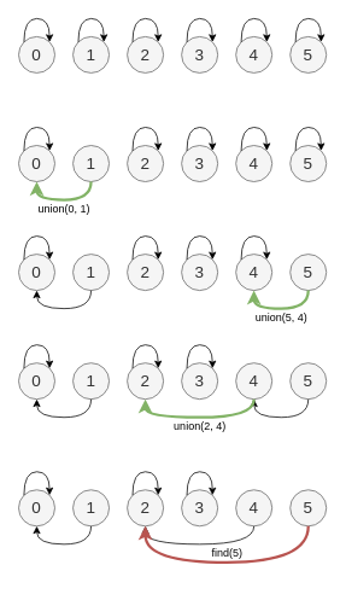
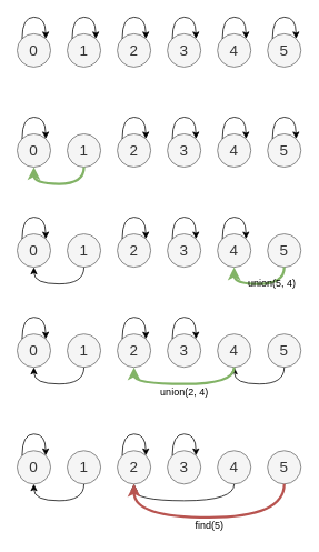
  <mxCell id="0" />
  <mxCell id="1" parent="0" />
  <mxCell id="2" value="" style="group" parent="1" vertex="1" connectable="0"><mxGeometry x="20" y="20" width="40" height="60" as="geometry" /></mxCell>
  <mxCell id="3" value="0" style="ellipse;whiteSpace=wrap;html=1;aspect=fixed;fillColor=#f5f5f5;strokeColor=#666666;fontColor=#333333;fontSize=18;" parent="2" vertex="1"><mxGeometry y="20" width="40" height="40" as="geometry" /></mxCell>
  <mxCell id="4" style="edgeStyle=orthogonalEdgeStyle;rounded=0;orthogonalLoop=1;jettySize=auto;html=1;exitX=0;exitY=0;exitDx=0;exitDy=0;entryX=1;entryY=0;entryDx=0;entryDy=0;elbow=vertical;curved=1;" parent="2" source="3" target="3" edge="1"><mxGeometry relative="1" as="geometry"><Array as="points"><mxPoint x="6" /><mxPoint x="34" /></Array></mxGeometry></mxCell>
  <mxCell id="5" value="" style="group" parent="1" vertex="1" connectable="0"><mxGeometry x="80" y="20" width="40" height="60" as="geometry" /></mxCell>
  <mxCell id="6" value="1" style="ellipse;whiteSpace=wrap;html=1;aspect=fixed;fillColor=#f5f5f5;strokeColor=#666666;fontColor=#333333;fontSize=18;" parent="5" vertex="1"><mxGeometry y="20" width="40" height="40" as="geometry" /></mxCell>
  <mxCell id="7" style="edgeStyle=orthogonalEdgeStyle;rounded=0;orthogonalLoop=1;jettySize=auto;html=1;exitX=0;exitY=0;exitDx=0;exitDy=0;entryX=1;entryY=0;entryDx=0;entryDy=0;elbow=vertical;curved=1;" parent="5" source="6" target="6" edge="1"><mxGeometry relative="1" as="geometry"><Array as="points"><mxPoint x="6" /><mxPoint x="34" /></Array></mxGeometry></mxCell>
  <mxCell id="8" value="" style="group" parent="1" vertex="1" connectable="0"><mxGeometry x="140" y="20" width="40" height="60" as="geometry" /></mxCell>
  <mxCell id="9" value="2" style="ellipse;whiteSpace=wrap;html=1;aspect=fixed;fillColor=#f5f5f5;strokeColor=#666666;fontColor=#333333;fontSize=18;" parent="8" vertex="1"><mxGeometry y="20" width="40" height="40" as="geometry" /></mxCell>
  <mxCell id="10" style="edgeStyle=orthogonalEdgeStyle;rounded=0;orthogonalLoop=1;jettySize=auto;html=1;exitX=0;exitY=0;exitDx=0;exitDy=0;entryX=1;entryY=0;entryDx=0;entryDy=0;elbow=vertical;curved=1;" parent="8" source="9" target="9" edge="1"><mxGeometry relative="1" as="geometry"><Array as="points"><mxPoint x="6" /><mxPoint x="34" /></Array></mxGeometry></mxCell>
  <mxCell id="11" value="" style="group" parent="1" vertex="1" connectable="0"><mxGeometry x="200" y="20" width="40" height="60" as="geometry" /></mxCell>
  <mxCell id="12" value="3" style="ellipse;whiteSpace=wrap;html=1;aspect=fixed;fillColor=#f5f5f5;strokeColor=#666666;fontColor=#333333;fontSize=18;" parent="11" vertex="1"><mxGeometry y="20" width="40" height="40" as="geometry" /></mxCell>
  <mxCell id="13" style="edgeStyle=orthogonalEdgeStyle;rounded=0;orthogonalLoop=1;jettySize=auto;html=1;exitX=0;exitY=0;exitDx=0;exitDy=0;entryX=1;entryY=0;entryDx=0;entryDy=0;elbow=vertical;curved=1;" parent="11" source="12" target="12" edge="1"><mxGeometry relative="1" as="geometry"><Array as="points"><mxPoint x="6" /><mxPoint x="34" /></Array></mxGeometry></mxCell>
  <mxCell id="14" value="" style="group" parent="1" vertex="1" connectable="0"><mxGeometry x="260" y="20" width="40" height="60" as="geometry" /></mxCell>
  <mxCell id="15" value="4" style="ellipse;whiteSpace=wrap;html=1;aspect=fixed;fillColor=#f5f5f5;strokeColor=#666666;fontColor=#333333;fontSize=18;" parent="14" vertex="1"><mxGeometry y="20" width="40" height="40" as="geometry" /></mxCell>
  <mxCell id="16" style="edgeStyle=orthogonalEdgeStyle;rounded=0;orthogonalLoop=1;jettySize=auto;html=1;exitX=0;exitY=0;exitDx=0;exitDy=0;entryX=1;entryY=0;entryDx=0;entryDy=0;elbow=vertical;curved=1;" parent="14" source="15" target="15" edge="1"><mxGeometry relative="1" as="geometry"><Array as="points"><mxPoint x="6" /><mxPoint x="34" /></Array></mxGeometry></mxCell>
  <mxCell id="17" value="" style="group" parent="1" vertex="1" connectable="0"><mxGeometry x="320" y="20" width="40" height="60" as="geometry" /></mxCell>
  <mxCell id="18" value="5" style="ellipse;whiteSpace=wrap;html=1;aspect=fixed;fillColor=#f5f5f5;strokeColor=#666666;fontColor=#333333;fontSize=18;" parent="17" vertex="1"><mxGeometry y="20" width="40" height="40" as="geometry" /></mxCell>
  <mxCell id="19" style="edgeStyle=orthogonalEdgeStyle;rounded=0;orthogonalLoop=1;jettySize=auto;html=1;exitX=0;exitY=0;exitDx=0;exitDy=0;entryX=1;entryY=0;entryDx=0;entryDy=0;elbow=vertical;curved=1;" parent="17" source="18" target="18" edge="1"><mxGeometry relative="1" as="geometry"><Array as="points"><mxPoint x="6" /><mxPoint x="34" /></Array></mxGeometry></mxCell>
  <mxCell id="20" value="" style="group" parent="1" vertex="1" connectable="0"><mxGeometry x="20" y="140" width="40" height="60" as="geometry" /></mxCell>
  <mxCell id="21" value="0" style="ellipse;whiteSpace=wrap;html=1;aspect=fixed;fillColor=#f5f5f5;strokeColor=#666666;fontColor=#333333;fontSize=18;" parent="20" vertex="1"><mxGeometry y="20" width="40" height="40" as="geometry" /></mxCell>
  <mxCell id="22" style="edgeStyle=orthogonalEdgeStyle;rounded=0;orthogonalLoop=1;jettySize=auto;html=1;exitX=0;exitY=0;exitDx=0;exitDy=0;entryX=1;entryY=0;entryDx=0;entryDy=0;elbow=vertical;curved=1;" parent="20" source="21" target="21" edge="1"><mxGeometry relative="1" as="geometry"><Array as="points"><mxPoint x="6" /><mxPoint x="34" /></Array></mxGeometry></mxCell>
  <mxCell id="23" value="" style="group" parent="1" vertex="1" connectable="0"><mxGeometry x="80" y="140" width="40" height="60" as="geometry" /></mxCell>
  <mxCell id="24" value="1" style="ellipse;whiteSpace=wrap;html=1;aspect=fixed;fillColor=#f5f5f5;strokeColor=#666666;fontColor=#333333;fontSize=18;" parent="23" vertex="1"><mxGeometry y="20" width="40" height="40" as="geometry" /></mxCell>
  <mxCell id="25" style="edgeStyle=orthogonalEdgeStyle;rounded=0;orthogonalLoop=1;jettySize=auto;html=1;exitX=0.5;exitY=1;exitDx=0;exitDy=0;entryX=0.5;entryY=1;entryDx=0;entryDy=0;fontSize=18;curved=1;fillColor=#d5e8d4;strokeColor=#82b366;strokeWidth=3;" parent="1" source="24" target="21" edge="1"><mxGeometry relative="1" as="geometry" /></mxCell>
  <mxCell id="26" value="" style="group" parent="1" vertex="1" connectable="0"><mxGeometry x="140" y="140" width="40" height="60" as="geometry" /></mxCell>
  <mxCell id="27" value="2" style="ellipse;whiteSpace=wrap;html=1;aspect=fixed;fillColor=#f5f5f5;strokeColor=#666666;fontColor=#333333;fontSize=18;" parent="26" vertex="1"><mxGeometry y="20" width="40" height="40" as="geometry" /></mxCell>
  <mxCell id="28" style="edgeStyle=orthogonalEdgeStyle;rounded=0;orthogonalLoop=1;jettySize=auto;html=1;exitX=0;exitY=0;exitDx=0;exitDy=0;entryX=1;entryY=0;entryDx=0;entryDy=0;elbow=vertical;curved=1;" parent="26" source="27" target="27" edge="1"><mxGeometry relative="1" as="geometry"><Array as="points"><mxPoint x="6" /><mxPoint x="34" /></Array></mxGeometry></mxCell>
  <mxCell id="29" value="" style="group" parent="1" vertex="1" connectable="0"><mxGeometry x="200" y="140" width="40" height="60" as="geometry" /></mxCell>
  <mxCell id="30" value="3" style="ellipse;whiteSpace=wrap;html=1;aspect=fixed;fillColor=#f5f5f5;strokeColor=#666666;fontColor=#333333;fontSize=18;" parent="29" vertex="1"><mxGeometry y="20" width="40" height="40" as="geometry" /></mxCell>
  <mxCell id="31" style="edgeStyle=orthogonalEdgeStyle;rounded=0;orthogonalLoop=1;jettySize=auto;html=1;exitX=0;exitY=0;exitDx=0;exitDy=0;entryX=1;entryY=0;entryDx=0;entryDy=0;elbow=vertical;curved=1;" parent="29" source="30" target="30" edge="1"><mxGeometry relative="1" as="geometry"><Array as="points"><mxPoint x="6" /><mxPoint x="34" /></Array></mxGeometry></mxCell>
  <mxCell id="32" value="" style="group" parent="1" vertex="1" connectable="0"><mxGeometry x="260" y="140" width="40" height="60" as="geometry" /></mxCell>
  <mxCell id="33" value="4" style="ellipse;whiteSpace=wrap;html=1;aspect=fixed;fillColor=#f5f5f5;strokeColor=#666666;fontColor=#333333;fontSize=18;" parent="32" vertex="1"><mxGeometry y="20" width="40" height="40" as="geometry" /></mxCell>
  <mxCell id="34" style="edgeStyle=orthogonalEdgeStyle;rounded=0;orthogonalLoop=1;jettySize=auto;html=1;exitX=0;exitY=0;exitDx=0;exitDy=0;entryX=1;entryY=0;entryDx=0;entryDy=0;elbow=vertical;curved=1;" parent="32" source="33" target="33" edge="1"><mxGeometry relative="1" as="geometry"><Array as="points"><mxPoint x="6" /><mxPoint x="34" /></Array></mxGeometry></mxCell>
  <mxCell id="35" value="" style="group" parent="1" vertex="1" connectable="0"><mxGeometry x="320" y="140" width="40" height="60" as="geometry" /></mxCell>
  <mxCell id="36" value="5" style="ellipse;whiteSpace=wrap;html=1;aspect=fixed;fillColor=#f5f5f5;strokeColor=#666666;fontColor=#333333;fontSize=18;" parent="35" vertex="1"><mxGeometry y="20" width="40" height="40" as="geometry" /></mxCell>
  <mxCell id="37" style="edgeStyle=orthogonalEdgeStyle;rounded=0;orthogonalLoop=1;jettySize=auto;html=1;exitX=0;exitY=0;exitDx=0;exitDy=0;entryX=1;entryY=0;entryDx=0;entryDy=0;elbow=vertical;curved=1;" parent="35" source="36" target="36" edge="1"><mxGeometry relative="1" as="geometry"><Array as="points"><mxPoint x="6" /><mxPoint x="34" /></Array></mxGeometry></mxCell>
  <mxCell id="38" value="" style="group" parent="1" vertex="1" connectable="0"><mxGeometry x="20" y="260" width="40" height="60" as="geometry" /></mxCell>
  <mxCell id="39" value="0" style="ellipse;whiteSpace=wrap;html=1;aspect=fixed;fillColor=#f5f5f5;strokeColor=#666666;fontColor=#333333;fontSize=18;" parent="38" vertex="1"><mxGeometry y="20" width="40" height="40" as="geometry" /></mxCell>
  <mxCell id="40" style="edgeStyle=orthogonalEdgeStyle;rounded=0;orthogonalLoop=1;jettySize=auto;html=1;exitX=0;exitY=0;exitDx=0;exitDy=0;entryX=1;entryY=0;entryDx=0;entryDy=0;elbow=vertical;curved=1;" parent="38" source="39" target="39" edge="1"><mxGeometry relative="1" as="geometry"><Array as="points"><mxPoint x="6" /><mxPoint x="34" /></Array></mxGeometry></mxCell>
  <mxCell id="41" value="" style="group" parent="1" vertex="1" connectable="0"><mxGeometry x="80" y="260" width="40" height="60" as="geometry" /></mxCell>
  <mxCell id="42" value="1" style="ellipse;whiteSpace=wrap;html=1;aspect=fixed;fillColor=#f5f5f5;strokeColor=#666666;fontColor=#333333;fontSize=18;" parent="41" vertex="1"><mxGeometry y="20" width="40" height="40" as="geometry" /></mxCell>
  <mxCell id="43" style="edgeStyle=orthogonalEdgeStyle;rounded=0;orthogonalLoop=1;jettySize=auto;html=1;exitX=0.5;exitY=1;exitDx=0;exitDy=0;entryX=0.5;entryY=1;entryDx=0;entryDy=0;fontSize=18;curved=1;" parent="1" source="42" target="39" edge="1"><mxGeometry relative="1" as="geometry" /></mxCell>
  <mxCell id="44" value="" style="group" parent="1" vertex="1" connectable="0"><mxGeometry x="140" y="260" width="40" height="60" as="geometry" /></mxCell>
  <mxCell id="45" value="2" style="ellipse;whiteSpace=wrap;html=1;aspect=fixed;fillColor=#f5f5f5;strokeColor=#666666;fontColor=#333333;fontSize=18;" parent="44" vertex="1"><mxGeometry y="20" width="40" height="40" as="geometry" /></mxCell>
  <mxCell id="46" style="edgeStyle=orthogonalEdgeStyle;rounded=0;orthogonalLoop=1;jettySize=auto;html=1;exitX=0;exitY=0;exitDx=0;exitDy=0;entryX=1;entryY=0;entryDx=0;entryDy=0;elbow=vertical;curved=1;" parent="44" source="45" target="45" edge="1"><mxGeometry relative="1" as="geometry"><Array as="points"><mxPoint x="6" /><mxPoint x="34" /></Array></mxGeometry></mxCell>
  <mxCell id="47" value="" style="group" parent="1" vertex="1" connectable="0"><mxGeometry x="200" y="260" width="40" height="60" as="geometry" /></mxCell>
  <mxCell id="48" value="3" style="ellipse;whiteSpace=wrap;html=1;aspect=fixed;fillColor=#f5f5f5;strokeColor=#666666;fontColor=#333333;fontSize=18;" parent="47" vertex="1"><mxGeometry y="20" width="40" height="40" as="geometry" /></mxCell>
  <mxCell id="49" style="edgeStyle=orthogonalEdgeStyle;rounded=0;orthogonalLoop=1;jettySize=auto;html=1;exitX=0;exitY=0;exitDx=0;exitDy=0;entryX=1;entryY=0;entryDx=0;entryDy=0;elbow=vertical;curved=1;" parent="47" source="48" target="48" edge="1"><mxGeometry relative="1" as="geometry"><Array as="points"><mxPoint x="6" /><mxPoint x="34" /></Array></mxGeometry></mxCell>
  <mxCell id="50" value="" style="group" parent="1" vertex="1" connectable="0"><mxGeometry x="260" y="260" width="40" height="60" as="geometry" /></mxCell>
  <mxCell id="51" value="4" style="ellipse;whiteSpace=wrap;html=1;aspect=fixed;fillColor=#f5f5f5;strokeColor=#666666;fontColor=#333333;fontSize=18;" parent="50" vertex="1"><mxGeometry y="20" width="40" height="40" as="geometry" /></mxCell>
  <mxCell id="52" style="edgeStyle=orthogonalEdgeStyle;rounded=0;orthogonalLoop=1;jettySize=auto;html=1;exitX=0;exitY=0;exitDx=0;exitDy=0;entryX=1;entryY=0;entryDx=0;entryDy=0;elbow=vertical;curved=1;" parent="50" source="51" target="51" edge="1"><mxGeometry relative="1" as="geometry"><Array as="points"><mxPoint x="6" /><mxPoint x="34" /></Array></mxGeometry></mxCell>
  <mxCell id="53" value="" style="group" parent="1" vertex="1" connectable="0"><mxGeometry x="320" y="260" width="40" height="60" as="geometry" /></mxCell>
  <mxCell id="54" value="5" style="ellipse;whiteSpace=wrap;html=1;aspect=fixed;fillColor=#f5f5f5;strokeColor=#666666;fontColor=#333333;fontSize=18;" parent="53" vertex="1"><mxGeometry y="20" width="40" height="40" as="geometry" /></mxCell>
  <mxCell id="55" style="edgeStyle=orthogonalEdgeStyle;curved=1;rounded=0;orthogonalLoop=1;jettySize=auto;html=1;exitX=0.5;exitY=1;exitDx=0;exitDy=0;entryX=0.5;entryY=1;entryDx=0;entryDy=0;fontSize=18;fillColor=#d5e8d4;strokeColor=#82b366;strokeWidth=3;" parent="1" source="54" target="51" edge="1"><mxGeometry relative="1" as="geometry" /></mxCell>
  <mxCell id="56" value="" style="group" parent="1" vertex="1" connectable="0"><mxGeometry x="20" y="380" width="40" height="60" as="geometry" /></mxCell>
  <mxCell id="57" value="0" style="ellipse;whiteSpace=wrap;html=1;aspect=fixed;fillColor=#f5f5f5;strokeColor=#666666;fontColor=#333333;fontSize=18;" parent="56" vertex="1"><mxGeometry y="20" width="40" height="40" as="geometry" /></mxCell>
  <mxCell id="58" style="edgeStyle=orthogonalEdgeStyle;rounded=0;orthogonalLoop=1;jettySize=auto;html=1;exitX=0;exitY=0;exitDx=0;exitDy=0;entryX=1;entryY=0;entryDx=0;entryDy=0;elbow=vertical;curved=1;" parent="56" source="57" target="57" edge="1"><mxGeometry relative="1" as="geometry"><Array as="points"><mxPoint x="6" /><mxPoint x="34" /></Array></mxGeometry></mxCell>
  <mxCell id="59" value="" style="group" parent="1" vertex="1" connectable="0"><mxGeometry x="80" y="380" width="40" height="60" as="geometry" /></mxCell>
  <mxCell id="60" value="1" style="ellipse;whiteSpace=wrap;html=1;aspect=fixed;fillColor=#f5f5f5;strokeColor=#666666;fontColor=#333333;fontSize=18;" parent="59" vertex="1"><mxGeometry y="20" width="40" height="40" as="geometry" /></mxCell>
  <mxCell id="61" style="edgeStyle=orthogonalEdgeStyle;rounded=0;orthogonalLoop=1;jettySize=auto;html=1;exitX=0.5;exitY=1;exitDx=0;exitDy=0;entryX=0.5;entryY=1;entryDx=0;entryDy=0;fontSize=18;curved=1;" parent="1" source="60" target="57" edge="1"><mxGeometry relative="1" as="geometry" /></mxCell>
  <mxCell id="62" value="" style="group" parent="1" vertex="1" connectable="0"><mxGeometry x="140" y="380" width="40" height="60" as="geometry" /></mxCell>
  <mxCell id="63" value="2" style="ellipse;whiteSpace=wrap;html=1;aspect=fixed;fillColor=#f5f5f5;strokeColor=#666666;fontColor=#333333;fontSize=18;" parent="62" vertex="1"><mxGeometry y="20" width="40" height="40" as="geometry" /></mxCell>
  <mxCell id="64" style="edgeStyle=orthogonalEdgeStyle;rounded=0;orthogonalLoop=1;jettySize=auto;html=1;exitX=0;exitY=0;exitDx=0;exitDy=0;entryX=1;entryY=0;entryDx=0;entryDy=0;elbow=vertical;curved=1;" parent="62" source="63" target="63" edge="1"><mxGeometry relative="1" as="geometry"><Array as="points"><mxPoint x="6" /><mxPoint x="34" /></Array></mxGeometry></mxCell>
  <mxCell id="65" value="" style="group" parent="1" vertex="1" connectable="0"><mxGeometry x="200" y="380" width="40" height="60" as="geometry" /></mxCell>
  <mxCell id="66" value="3" style="ellipse;whiteSpace=wrap;html=1;aspect=fixed;fillColor=#f5f5f5;strokeColor=#666666;fontColor=#333333;fontSize=18;" parent="65" vertex="1"><mxGeometry y="20" width="40" height="40" as="geometry" /></mxCell>
  <mxCell id="67" style="edgeStyle=orthogonalEdgeStyle;rounded=0;orthogonalLoop=1;jettySize=auto;html=1;exitX=0;exitY=0;exitDx=0;exitDy=0;entryX=1;entryY=0;entryDx=0;entryDy=0;elbow=vertical;curved=1;" parent="65" source="66" target="66" edge="1"><mxGeometry relative="1" as="geometry"><Array as="points"><mxPoint x="6" /><mxPoint x="34" /></Array></mxGeometry></mxCell>
  <mxCell id="68" value="" style="group" parent="1" vertex="1" connectable="0"><mxGeometry x="260" y="380" width="40" height="60" as="geometry" /></mxCell>
  <mxCell id="69" value="4" style="ellipse;whiteSpace=wrap;html=1;aspect=fixed;fillColor=#f5f5f5;strokeColor=#666666;fontColor=#333333;fontSize=18;" parent="68" vertex="1"><mxGeometry y="20" width="40" height="40" as="geometry" /></mxCell>
  <mxCell id="70" value="" style="group" parent="1" vertex="1" connectable="0"><mxGeometry x="320" y="380" width="40" height="60" as="geometry" /></mxCell>
  <mxCell id="71" value="5" style="ellipse;whiteSpace=wrap;html=1;aspect=fixed;fillColor=#f5f5f5;strokeColor=#666666;fontColor=#333333;fontSize=18;" parent="70" vertex="1"><mxGeometry y="20" width="40" height="40" as="geometry" /></mxCell>
  <mxCell id="72" style="edgeStyle=orthogonalEdgeStyle;curved=1;rounded=0;orthogonalLoop=1;jettySize=auto;html=1;exitX=0.5;exitY=1;exitDx=0;exitDy=0;entryX=0.5;entryY=1;entryDx=0;entryDy=0;fontSize=18;" parent="1" source="71" target="69" edge="1"><mxGeometry relative="1" as="geometry" /></mxCell>
  <mxCell id="73" style="edgeStyle=orthogonalEdgeStyle;curved=1;rounded=0;orthogonalLoop=1;jettySize=auto;html=1;exitX=0.5;exitY=1;exitDx=0;exitDy=0;entryX=0.5;entryY=1;entryDx=0;entryDy=0;fontSize=18;fillColor=#d5e8d4;strokeColor=#82b366;strokeWidth=3;" parent="1" source="69" target="63" edge="1"><mxGeometry relative="1" as="geometry" /></mxCell>
  <mxCell id="74" value="" style="group" parent="1" vertex="1" connectable="0"><mxGeometry x="20" y="520" width="40" height="60" as="geometry" /></mxCell>
  <mxCell id="75" value="0" style="ellipse;whiteSpace=wrap;html=1;aspect=fixed;fillColor=#f5f5f5;strokeColor=#666666;fontColor=#333333;fontSize=18;" parent="74" vertex="1"><mxGeometry y="20" width="40" height="40" as="geometry" /></mxCell>
  <mxCell id="76" style="edgeStyle=orthogonalEdgeStyle;rounded=0;orthogonalLoop=1;jettySize=auto;html=1;exitX=0;exitY=0;exitDx=0;exitDy=0;entryX=1;entryY=0;entryDx=0;entryDy=0;elbow=vertical;curved=1;" parent="74" source="75" target="75" edge="1"><mxGeometry relative="1" as="geometry"><Array as="points"><mxPoint x="6" /><mxPoint x="34" /></Array></mxGeometry></mxCell>
  <mxCell id="77" value="" style="group" parent="1" vertex="1" connectable="0"><mxGeometry x="80" y="520" width="40" height="60" as="geometry" /></mxCell>
  <mxCell id="78" value="1" style="ellipse;whiteSpace=wrap;html=1;aspect=fixed;fillColor=#f5f5f5;strokeColor=#666666;fontColor=#333333;fontSize=18;" parent="77" vertex="1"><mxGeometry y="20" width="40" height="40" as="geometry" /></mxCell>
  <mxCell id="79" style="edgeStyle=orthogonalEdgeStyle;rounded=0;orthogonalLoop=1;jettySize=auto;html=1;exitX=0.5;exitY=1;exitDx=0;exitDy=0;entryX=0.5;entryY=1;entryDx=0;entryDy=0;fontSize=18;curved=1;" parent="1" source="78" target="75" edge="1"><mxGeometry relative="1" as="geometry" /></mxCell>
  <mxCell id="80" value="" style="group" parent="1" vertex="1" connectable="0"><mxGeometry x="140" y="520" width="40" height="60" as="geometry" /></mxCell>
  <mxCell id="81" value="2" style="ellipse;whiteSpace=wrap;html=1;aspect=fixed;fillColor=#f5f5f5;strokeColor=#666666;fontColor=#333333;fontSize=18;" parent="80" vertex="1"><mxGeometry y="20" width="40" height="40" as="geometry" /></mxCell>
  <mxCell id="82" style="edgeStyle=orthogonalEdgeStyle;rounded=0;orthogonalLoop=1;jettySize=auto;html=1;exitX=0;exitY=0;exitDx=0;exitDy=0;entryX=1;entryY=0;entryDx=0;entryDy=0;elbow=vertical;curved=1;" parent="80" source="81" target="81" edge="1"><mxGeometry relative="1" as="geometry"><Array as="points"><mxPoint x="6" /><mxPoint x="34" /></Array></mxGeometry></mxCell>
  <mxCell id="83" value="" style="group" parent="1" vertex="1" connectable="0"><mxGeometry x="200" y="520" width="40" height="60" as="geometry" /></mxCell>
  <mxCell id="84" value="3" style="ellipse;whiteSpace=wrap;html=1;aspect=fixed;fillColor=#f5f5f5;strokeColor=#666666;fontColor=#333333;fontSize=18;" parent="83" vertex="1"><mxGeometry y="20" width="40" height="40" as="geometry" /></mxCell>
  <mxCell id="85" style="edgeStyle=orthogonalEdgeStyle;rounded=0;orthogonalLoop=1;jettySize=auto;html=1;exitX=0;exitY=0;exitDx=0;exitDy=0;entryX=1;entryY=0;entryDx=0;entryDy=0;elbow=vertical;curved=1;" parent="83" source="84" target="84" edge="1"><mxGeometry relative="1" as="geometry"><Array as="points"><mxPoint x="6" /><mxPoint x="34" /></Array></mxGeometry></mxCell>
  <mxCell id="86" value="" style="group" parent="1" vertex="1" connectable="0"><mxGeometry x="260" y="520" width="40" height="60" as="geometry" /></mxCell>
  <mxCell id="87" value="4" style="ellipse;whiteSpace=wrap;html=1;aspect=fixed;fillColor=#f5f5f5;strokeColor=#666666;fontColor=#333333;fontSize=18;" parent="86" vertex="1"><mxGeometry y="20" width="40" height="40" as="geometry" /></mxCell>
  <mxCell id="88" value="" style="group" parent="1" vertex="1" connectable="0"><mxGeometry x="320" y="520" width="40" height="60" as="geometry" /></mxCell>
  <mxCell id="89" value="5" style="ellipse;whiteSpace=wrap;html=1;aspect=fixed;fillColor=#f5f5f5;strokeColor=#666666;fontColor=#333333;fontSize=18;" parent="88" vertex="1"><mxGeometry y="20" width="40" height="40" as="geometry" /></mxCell>
  <mxCell id="90" style="edgeStyle=orthogonalEdgeStyle;curved=1;rounded=0;orthogonalLoop=1;jettySize=auto;html=1;exitX=0.5;exitY=1;exitDx=0;exitDy=0;entryX=0.5;entryY=1;entryDx=0;entryDy=0;fontSize=18;" parent="1" source="87" target="81" edge="1"><mxGeometry relative="1" as="geometry" /></mxCell>
  <mxCell id="91" value="union(2, 4)" style="text;html=1;align=center;verticalAlign=middle;resizable=0;points=[];autosize=1;fontSize=12;" parent="1" vertex="1"><mxGeometry x="185" y="460" width="70" height="20" as="geometry" /></mxCell>
- <mxCell id="92" value="union(5, 4)" style="text;html=1;align=center;verticalAlign=middle;resizable=0;points=[];autosize=1;fontSize=12;" parent="1" vertex="1"><mxGeometry x="275" y="340" width="70" height="20" as="geometry" /></mxCell>
- <mxCell id="93" value="union(0, 1)" style="text;html=1;align=center;verticalAlign=middle;resizable=0;points=[];autosize=1;fontSize=12;" parent="1" vertex="1"><mxGeometry x="35" y="220" width="70" height="20" as="geometry" /></mxCell>
- <mxCell id="94" value="find(5)" style="text;html=1;align=center;verticalAlign=middle;resizable=0;points=[];autosize=1;fontSize=12;" parent="1" vertex="1"><mxGeometry x="225" y="600" width="50" height="20" as="geometry" /></mxCell>
+ <mxCell id="92" value="union(5, 4)" style="text;html=1;align=center;verticalAlign=middle;resizable=0;points=[];autosize=1;fontSize=12;" parent="1" vertex="1"><mxGeometry x="290" y="330" width="70" height="20" as="geometry" /></mxCell>
+ <mxCell id="94" value="find(5)" style="text;html=1;align=center;verticalAlign=middle;resizable=0;points=[];autosize=1;fontSize=12;" parent="1" vertex="1"><mxGeometry x="225" y="620" width="50" height="20" as="geometry" /></mxCell>
  <mxCell id="95" style="edgeStyle=orthogonalEdgeStyle;curved=1;rounded=0;orthogonalLoop=1;jettySize=auto;html=1;exitX=0.5;exitY=1;exitDx=0;exitDy=0;entryX=0.5;entryY=1;entryDx=0;entryDy=0;fontSize=18;fillColor=#f8cecc;strokeColor=#b85450;strokeWidth=3;" parent="1" source="89" target="81" edge="1"><mxGeometry relative="1" as="geometry"><Array as="points"><mxPoint x="340" y="620" /><mxPoint x="160" y="620" /></Array></mxGeometry></mxCell>
